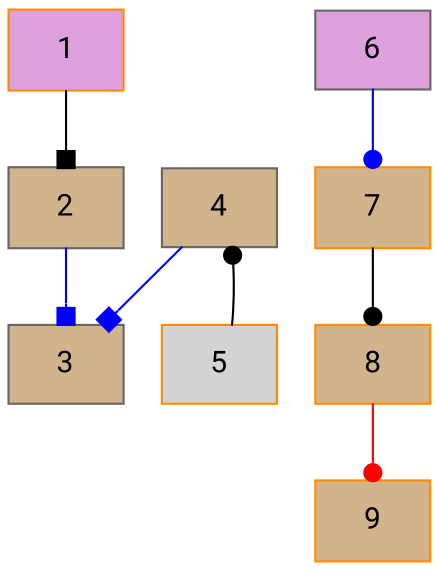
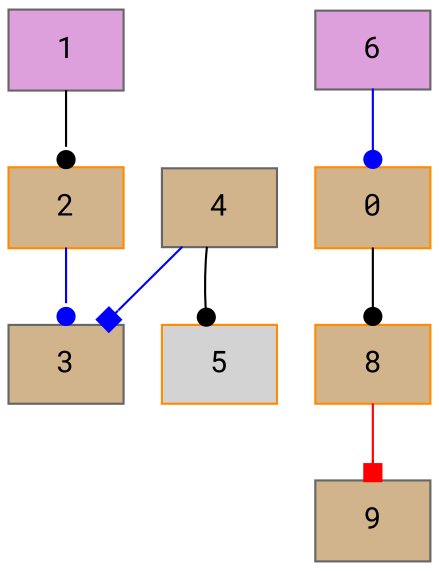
  digraph {
    fontname="Roboto Mono"
    rankdir=TB
    node [color=gray40 fillcolor=tan fontname="Roboto Mono" shape=record style=filled]
    edge [arrowhead=dot color=black fontname="Roboto Mono"]
-   n1 [color=darkorange fillcolor=plum label=1]
-   n2 [label=2]
+   n1 [fillcolor=plum label=1]
+   n2 [color=darkorange label=2]
    n3 [label=3]
    n4 [label=4]
    n5 [color=darkorange fillcolor=lightgrey label=5]
    n6 [fillcolor=plum label=6]
-   n7 [color=darkorange label=7]
+   n7 [color=darkorange label=0]
    n8 [color=darkorange label=8]
-   n9 [color=darkorange label=9]
-   n1 -> n2 [arrowhead=box]
-   n2 -> n3 [arrowhead=box color=blue]
+   n9 [label=9]
+   n1 -> n2
+   n2 -> n3 [color=blue]
    n4 -> n3 [arrowhead=box color=blue]
-   n5 -> n4
+   n4 -> n5
    n6 -> n7 [color=blue]
    n7 -> n8
-   n8 -> n9 [color=red]
+   n8 -> n9 [arrowhead=box color=red]
  }
